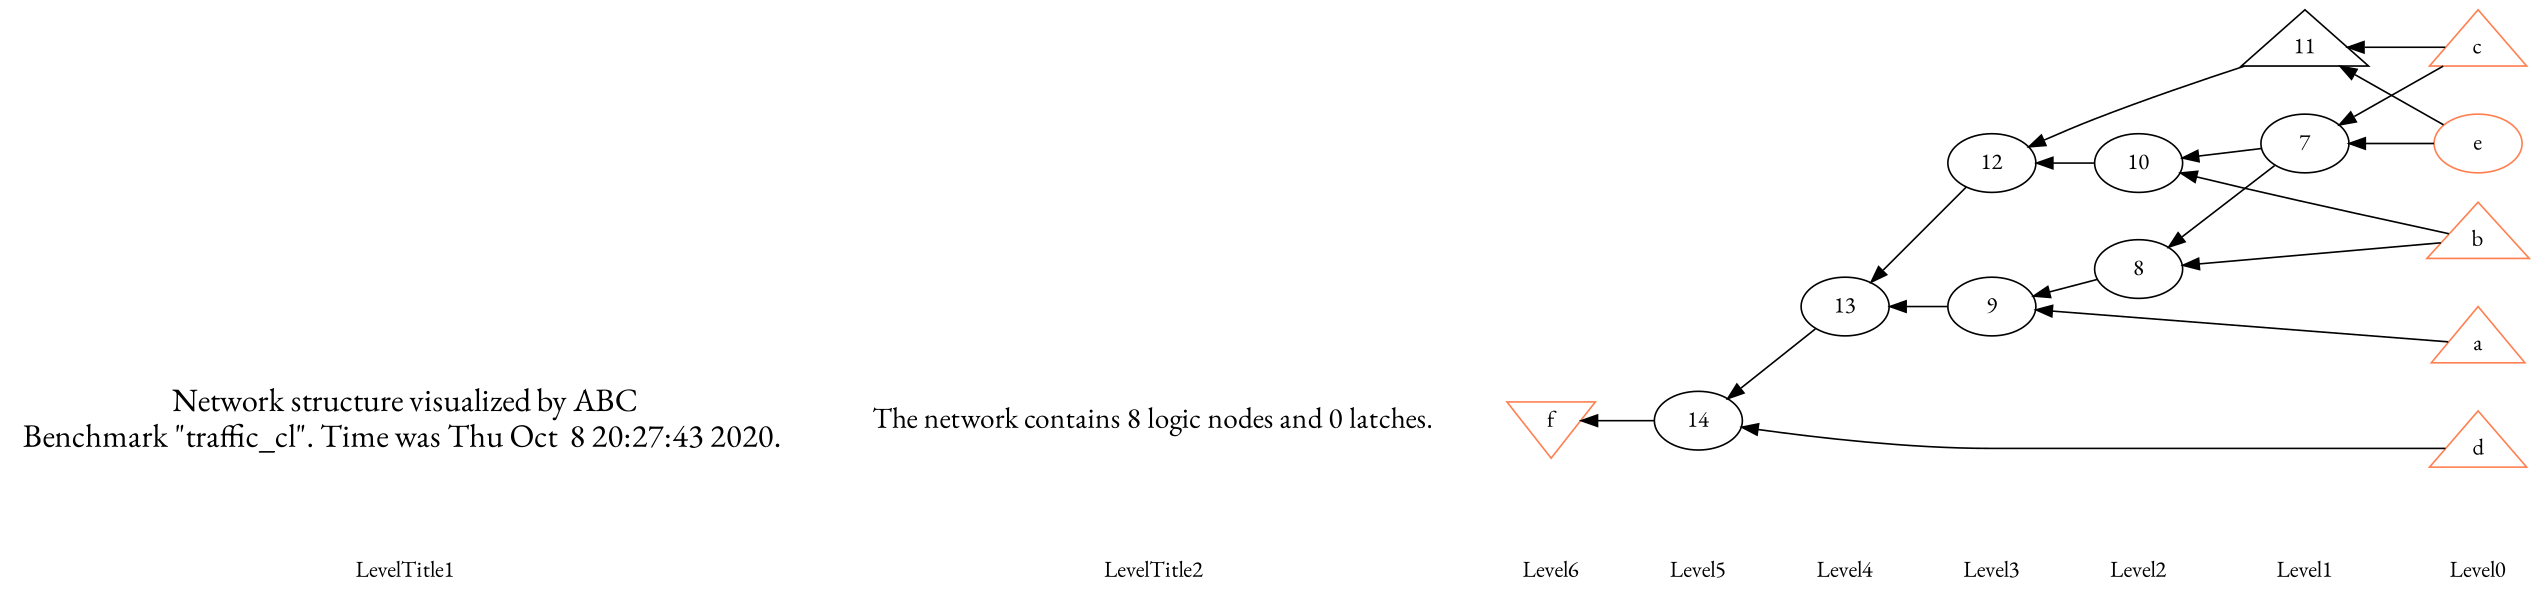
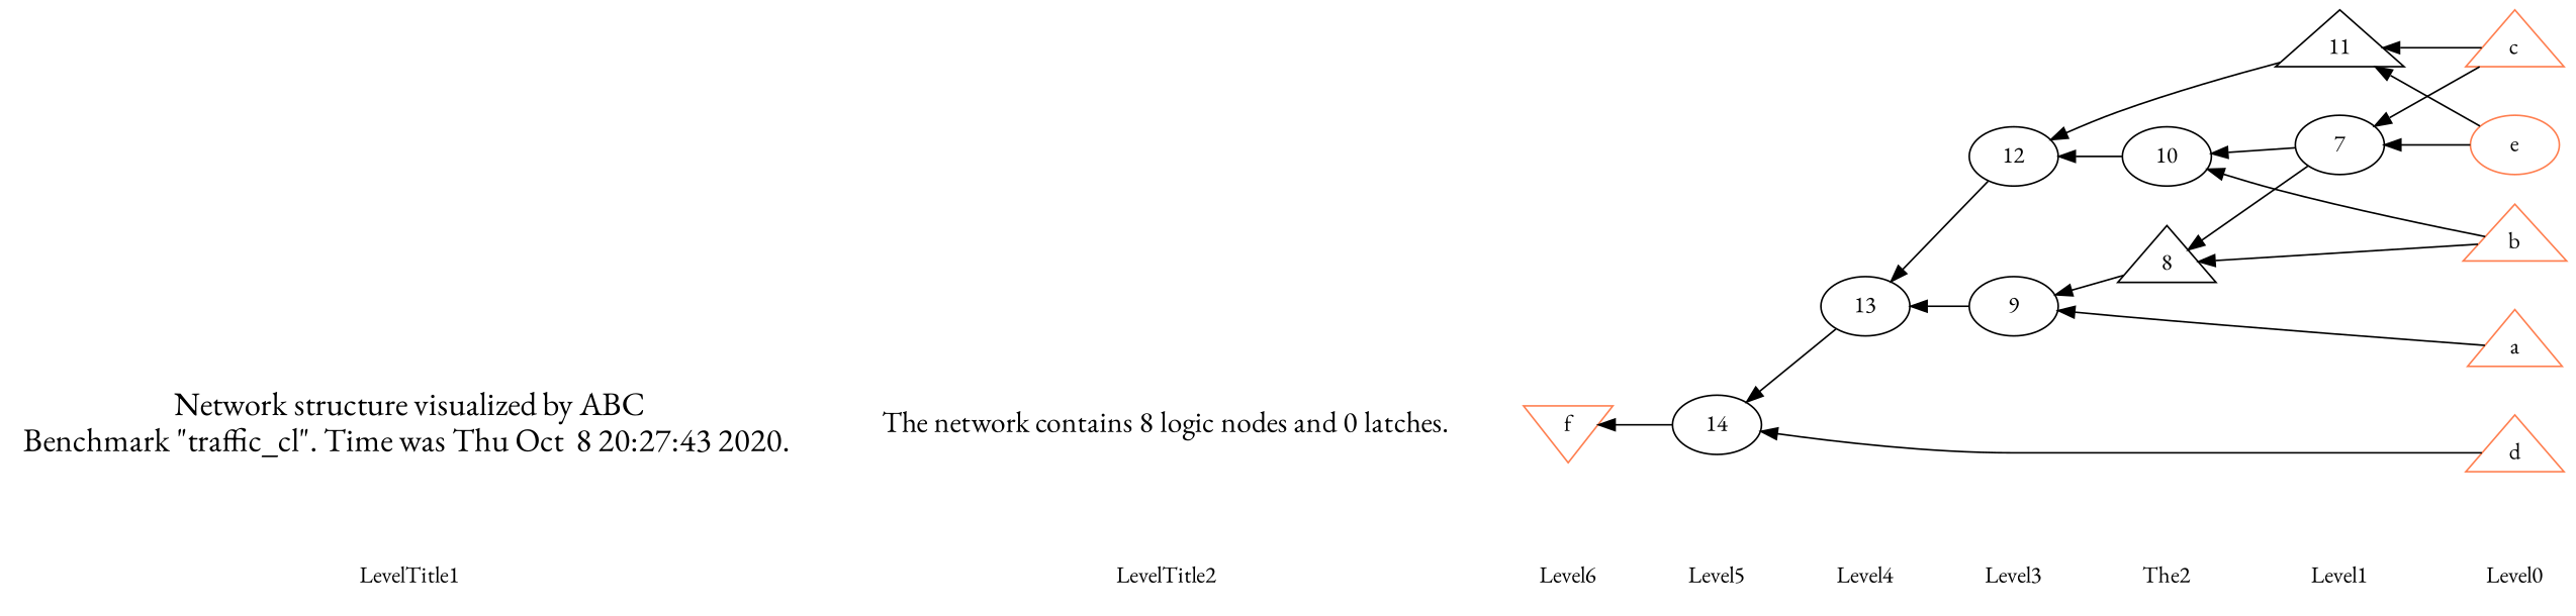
  digraph {
    fontname="EB Garamond"
    rankdir=LR
    node [fontname="EB Garamond" shape=plaintext]
    edge [dir=back fontname="EB Garamond" style=solid]
    LevelTitle1
    LevelTitle2
    Level6
    Level5
    Level4
    Level3
-   Level2
+   Level2 [label=The2]
    Level1
    Level0
    n10 [fontsize=20 label="Network structure visualized by ABC\nBenchmark \"traffic_cl\". Time was Thu Oct  8 20:27:43 2020. "]
    n11 [fontsize=18 label="The network contains 8 logic nodes and 0 latches.\n"]
    n12 [color=coral fillcolor=coral label=f shape=invtriangle]
    n13 [label="14\n" shape=ellipse]
    n14 [label="13\n" shape=ellipse]
    n15 [label="9\n" shape=ellipse]
    n16 [label="12\n" shape=ellipse]
-   n17 [label="8\n" shape=ellipse]
+   n17 [label="8\n" shape=triangle]
    n18 [label="10\n" shape=ellipse]
    n19 [label="7\n" shape=ellipse]
    n20 [label="11\n" shape=triangle]
    n21 [color=coral fillcolor=coral label=a shape=triangle]
    n22 [color=coral fillcolor=coral label=b shape=triangle]
    n23 [color=coral fillcolor=coral label=c shape=triangle]
    n24 [color=coral fillcolor=coral label=d shape=triangle]
    n25 [color=coral fillcolor=coral label=e shape=ellipse]
    subgraph sub_1 {
      LevelTitle1
      LevelTitle2
      Level6
      Level5
      Level4
      Level3
      Level2
      Level1
      Level0
    }
    subgraph sub_2 {
      rank=same
      LevelTitle1
      n10
    }
    subgraph sub_3 {
      rank=same
      LevelTitle2
      n11
    }
    subgraph sub_4 {
      rank=same
      Level6
      n12
    }
    subgraph sub_5 {
      rank=same
      Level5
      n13
    }
    subgraph sub_6 {
      rank=same
      Level4
      n14
    }
    subgraph sub_7 {
      rank=same
      Level3
      n15
      n16
    }
    subgraph sub_8 {
      rank=same
      Level2
      n17
      n18
    }
    subgraph sub_9 {
      rank=same
      Level1
      n19
      n20
    }
    subgraph sub_10 {
      rank=same
      Level0
      n21
      n22
      n23
      n24
      n25
    }
    LevelTitle1 -> LevelTitle2 [style=invis]
    LevelTitle2 -> Level6 [style=invis]
    Level6 -> Level5 [style=invis]
    Level5 -> Level4 [style=invis]
    Level4 -> Level3 [style=invis]
    Level3 -> Level2 [style=invis]
    Level2 -> Level1 [style=invis]
    Level1 -> Level0 [style=invis]
    n10 -> n11 [style=invis]
    n11 -> n12 [style=invis]
    n12 -> n13
    n13 -> n14
    n13 -> n24
    n14 -> n15
    n14 -> n16
    n15 -> n17
    n15 -> n21
    n16 -> n18
    n16 -> n20
    n17 -> n19
    n17 -> n22
    n18 -> n19
    n18 -> n22
    n19 -> n23
    n19 -> n25
    n20 -> n23
    n20 -> n25
  }
